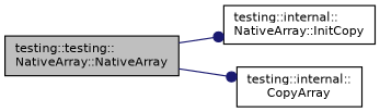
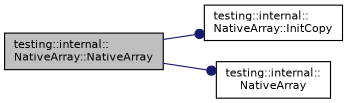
  digraph {
    rankdir=LR
    node [color=black fontname=Helvetica fontsize=10 shape=record]
    edge [arrowhead=dot color=midnightblue fontname=Helvetica fontsize=10 labelfontname=Helvetica labelfontsize=10 style=solid]
-   n1 [fillcolor=grey75 fontcolor=black height=0.2 label="testing::testing::\lNativeArray::NativeArray" style=filled width=0.4]
+   n1 [fillcolor=grey75 fontcolor=black height=0.2 label="testing::internal::\lNativeArray::NativeArray" style=filled width=0.4]
    n2 [height=0.2 label="testing::internal::\lNativeArray::InitCopy" width=0.4]
-   n3 [height=0.2 label="testing::internal::\lCopyArray" width=0.4]
+   n3 [height=0.2 label="testing::internal::\lNativeArray" width=0.4]
    n1 -> n2
    n1 -> n3
  }
